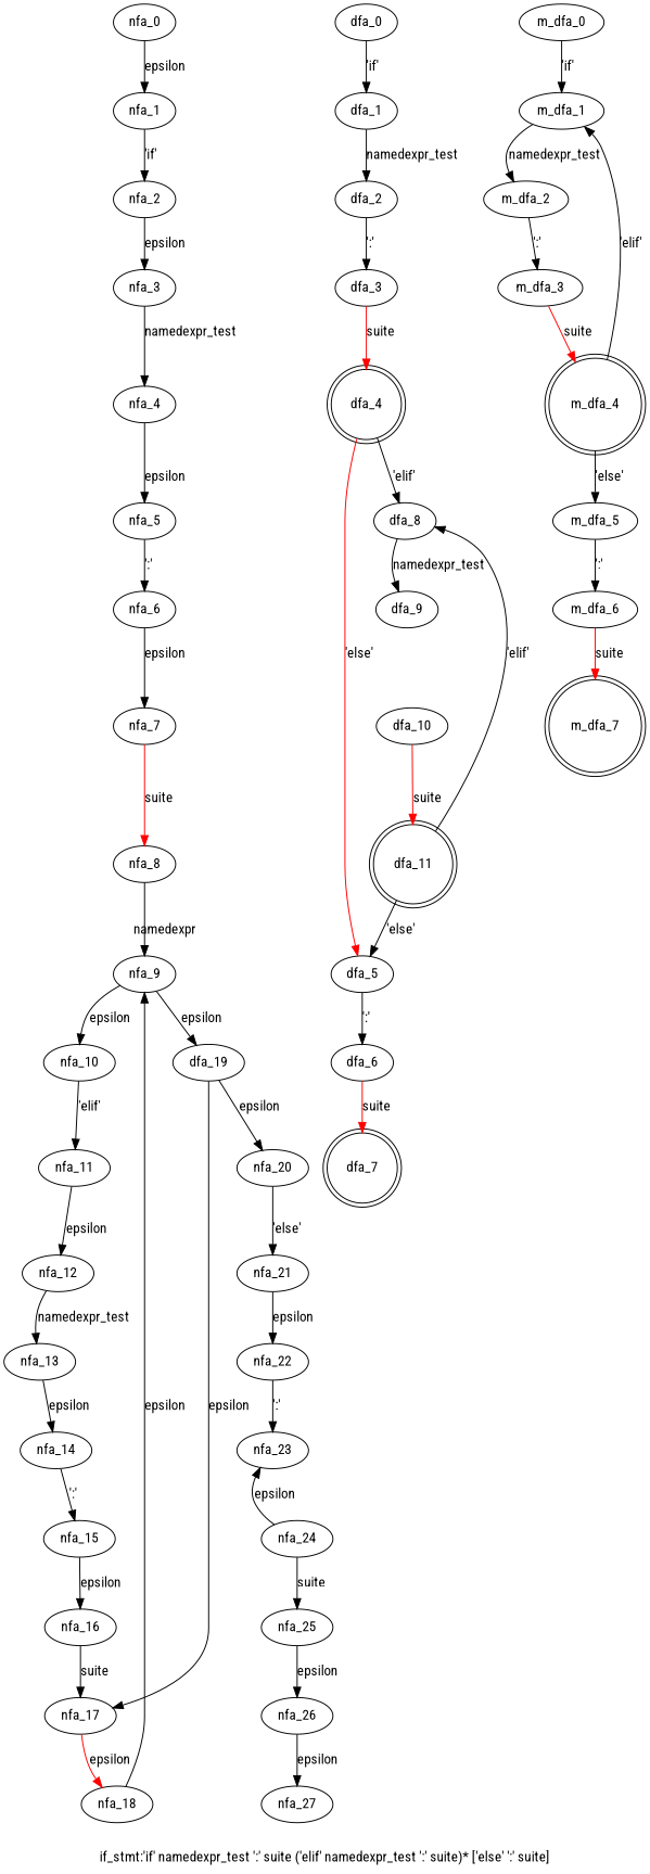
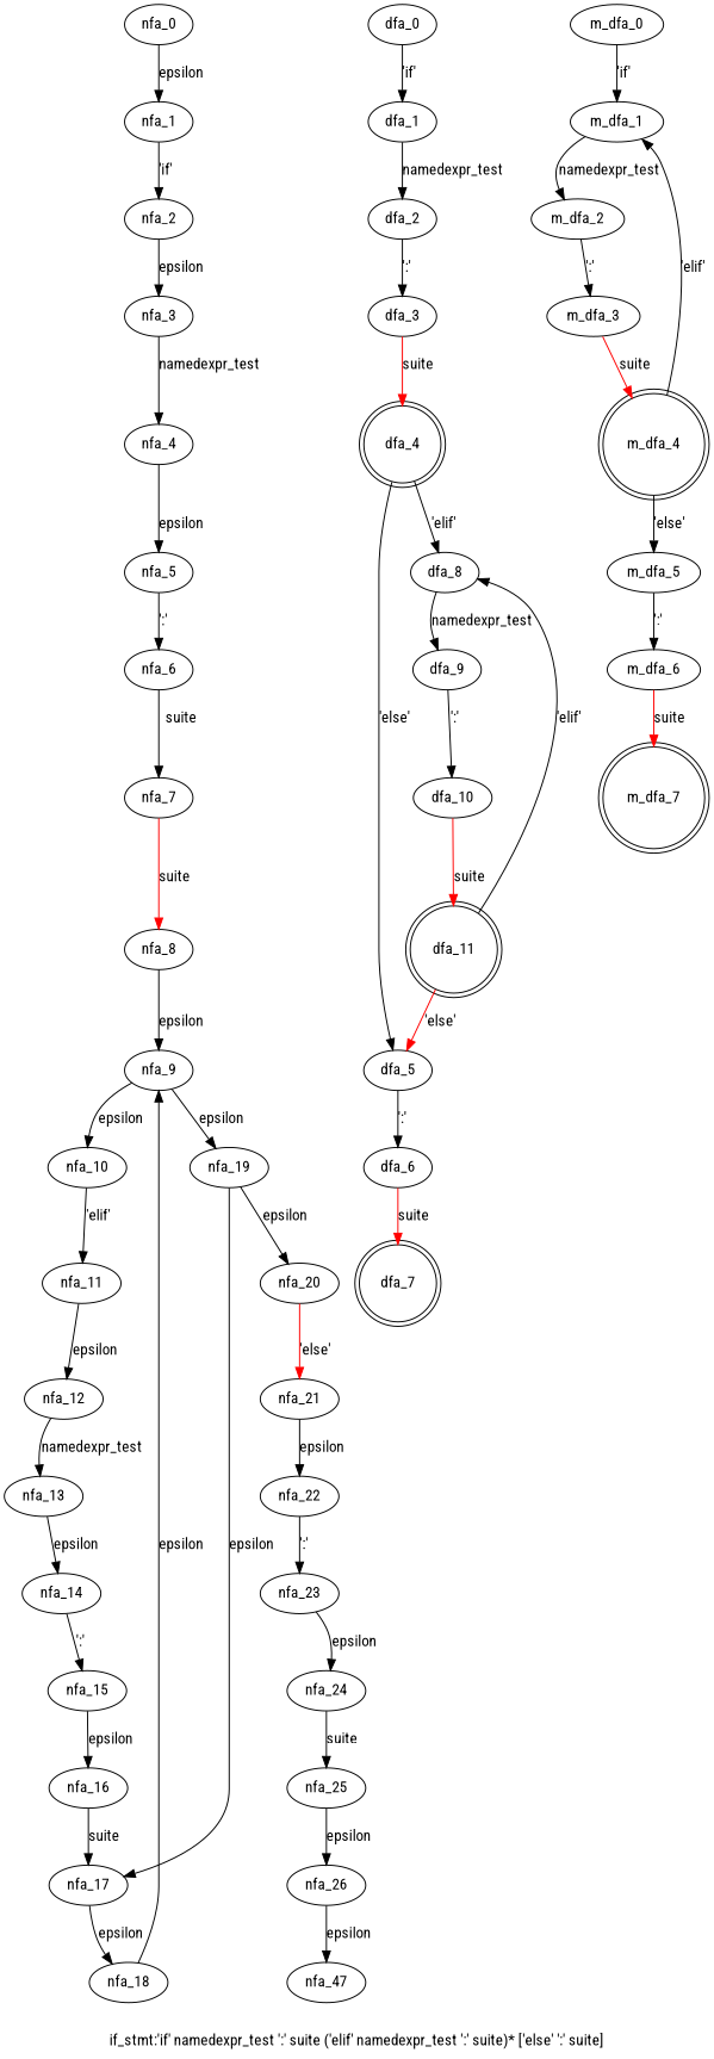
  digraph {
    fontname="Roboto Condensed"
    label="if_stmt:'if' namedexpr_test ':' suite ('elif' namedexpr_test ':' suite)* ['else' ':' suite]"
    node [fontname="Roboto Condensed"]
    edge [fontname="Roboto Condensed"]
    nfa_0
    nfa_1
    nfa_2
    nfa_3
    nfa_4
    nfa_5
    nfa_6
    nfa_7
    nfa_8
    nfa_9
    nfa_10
-   nfa_19 [label=dfa_19]
+   nfa_19
    nfa_11
    nfa_12
    nfa_13
    nfa_14
    nfa_15
    nfa_16
    nfa_17
    nfa_18
    nfa_20
    nfa_26
    nfa_21
    nfa_22
    nfa_23
    nfa_24
    nfa_25
-   nfa_27
+   nfa_27 [label=nfa_47]
    dfa_0
    dfa_1
    dfa_2
    dfa_3
    dfa_4 [shape=doublecircle]
    dfa_5
    dfa_8
    dfa_6
    dfa_7 [shape=doublecircle]
    dfa_9
    dfa_10
    dfa_11 [shape=doublecircle]
    m_dfa_0
    m_dfa_1
    m_dfa_2
    m_dfa_3
    m_dfa_4 [shape=doublecircle]
    m_dfa_5
    m_dfa_6
    m_dfa_7 [shape=doublecircle]
    subgraph sub_1 {
      nfa_0
      nfa_1
      nfa_2
      nfa_3
      nfa_4
      nfa_5
      nfa_6
      nfa_7
      nfa_8
      nfa_9
      nfa_10
      nfa_19
      nfa_11
      nfa_12
      nfa_13
      nfa_14
      nfa_15
      nfa_16
      nfa_17
      nfa_18
      nfa_20
      nfa_26
      nfa_21
      nfa_22
      nfa_23
      nfa_24
      nfa_25
      nfa_27
    }
    subgraph sub_2 {
      dfa_0
      dfa_1
      dfa_2
      dfa_3
      dfa_4
      dfa_5
      dfa_8
      dfa_6
      dfa_7
      dfa_9
      dfa_10
      dfa_11
    }
    subgraph sub_3 {
      m_dfa_0
      m_dfa_1
      m_dfa_2
      m_dfa_3
      m_dfa_4
      m_dfa_5
      m_dfa_6
      m_dfa_7
    }
    nfa_0 -> nfa_1 [label=epsilon]
    nfa_1 -> nfa_2 [label="'if'"]
    nfa_2 -> nfa_3 [label=epsilon]
    nfa_3 -> nfa_4 [label=namedexpr_test]
    nfa_4 -> nfa_5 [label=epsilon]
    nfa_5 -> nfa_6 [label="':'"]
-   nfa_6 -> nfa_7 [label=epsilon]
+   nfa_6 -> nfa_7 [label=suite]
    nfa_7 -> nfa_8 [color=red label=suite]
-   nfa_8 -> nfa_9 [label=namedexpr]
+   nfa_8 -> nfa_9 [label=epsilon]
    nfa_9 -> nfa_10 [label=epsilon]
    nfa_9 -> nfa_19 [label=epsilon]
    nfa_10 -> nfa_11 [label="'elif'"]
    nfa_19 -> nfa_17 [label=epsilon]
    nfa_19 -> nfa_20 [label=epsilon]
    nfa_11 -> nfa_12 [label=epsilon]
    nfa_12 -> nfa_13 [label=namedexpr_test]
    nfa_13 -> nfa_14 [label=epsilon]
    nfa_14 -> nfa_15 [label="':'"]
    nfa_15 -> nfa_16 [label=epsilon]
    nfa_16 -> nfa_17 [label=suite]
-   nfa_17 -> nfa_18 [label=epsilon color=red]
+   nfa_17 -> nfa_18 [label=epsilon]
    nfa_18 -> nfa_9 [label=epsilon]
-   nfa_20 -> nfa_21 [label="'else'"]
+   nfa_20 -> nfa_21 [label="'else'" color=red]
    nfa_26 -> nfa_27 [label=epsilon]
    nfa_21 -> nfa_22 [label=epsilon]
    nfa_22 -> nfa_23 [label="':'"]
-   nfa_24 -> nfa_23 [label=epsilon]
+   nfa_23 -> nfa_24 [label=epsilon]
    nfa_24 -> nfa_25 [label=suite]
    nfa_25 -> nfa_26 [label=epsilon]
    dfa_0 -> dfa_1 [label="'if'"]
    dfa_1 -> dfa_2 [label=namedexpr_test]
    dfa_2 -> dfa_3 [label="':'"]
    dfa_3 -> dfa_4 [color=red label=suite]
-   dfa_4 -> dfa_5 [label="'else'" color=red]
+   dfa_4 -> dfa_5 [label="'else'"]
    dfa_4 -> dfa_8 [label="'elif'"]
    dfa_5 -> dfa_6 [label="':'"]
    dfa_8 -> dfa_9 [label=namedexpr_test]
    dfa_6 -> dfa_7 [color=red label=suite]
+   dfa_9 -> dfa_10 [label="':'"]
    dfa_10 -> dfa_11 [color=red label=suite]
-   dfa_11 -> dfa_5 [label="'else'"]
+   dfa_11 -> dfa_5 [label="'else'" color=red]
    dfa_11 -> dfa_8 [label="'elif'"]
    m_dfa_0 -> m_dfa_1 [label="'if'"]
    m_dfa_1 -> m_dfa_2 [label=namedexpr_test]
    m_dfa_2 -> m_dfa_3 [label="':'"]
    m_dfa_3 -> m_dfa_4 [color=red label=suite]
    m_dfa_4 -> m_dfa_1 [label="'elif'"]
    m_dfa_4 -> m_dfa_5 [label="'else'"]
    m_dfa_5 -> m_dfa_6 [label="':'"]
    m_dfa_6 -> m_dfa_7 [color=red label=suite]
  }
